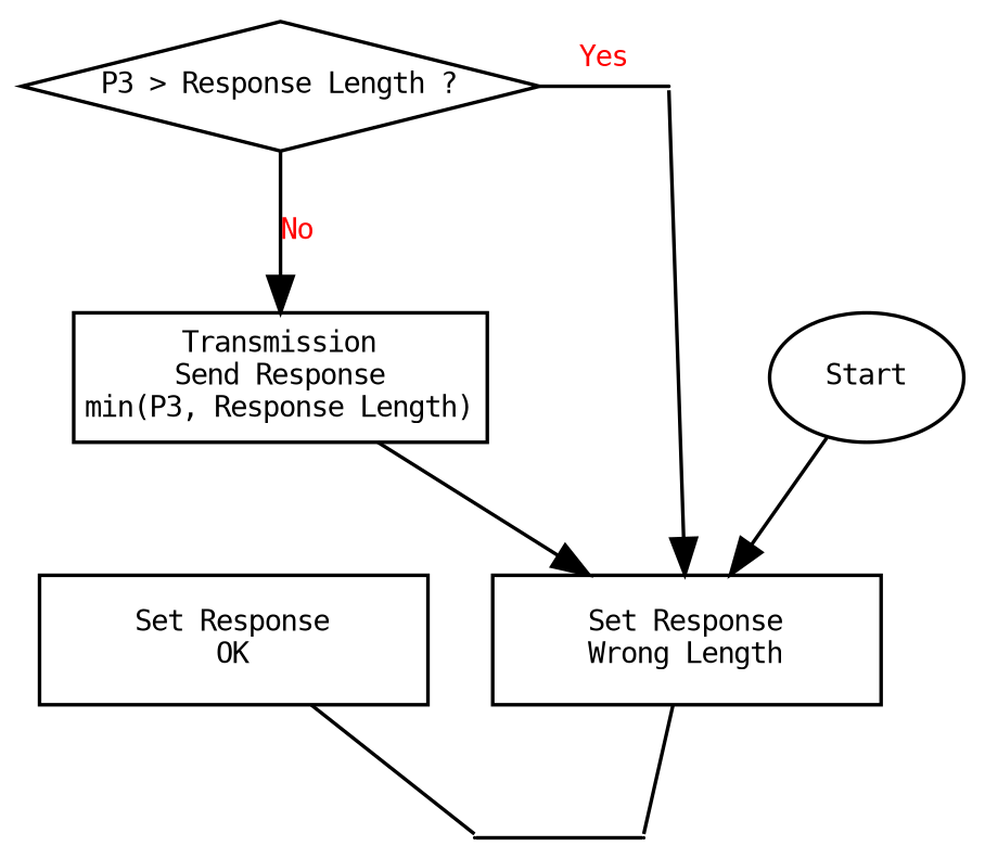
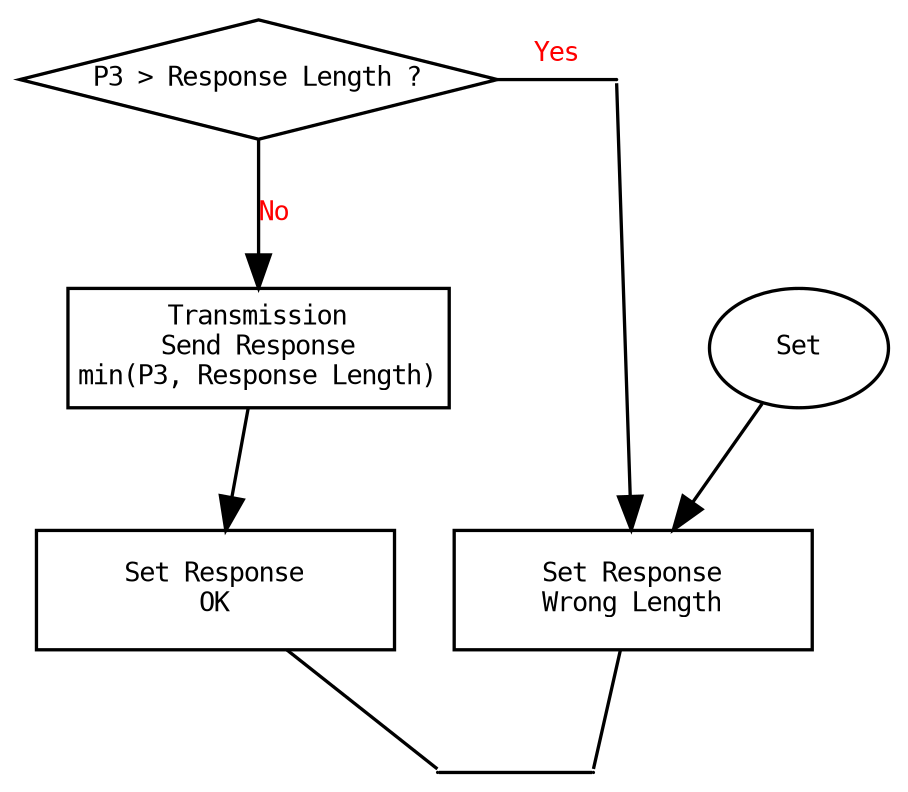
  digraph {
    fontname="DejaVu Sans Mono"
    node [fontname="DejaVu Sans Mono" fontsize=8 shape=box]
    edge [fontcolor=Red fontname="DejaVu Sans Mono" fontsize=8]
    n1 [fixedsize=true label="Set Response\nOK" width=1.5]
    n2 [fixedsize=true label="Set Response\nWrong Length" width=1.5]
    n3 [fixedsize=true label="P3 > Response Length ?" shape=diamond width=2]
    n4 [label="." shape=point width=0]
    n5 [label="." shape=point width=0]
    n6 [label="." shape=point width=0]
    n7 [fixedsize=true label="Transmission\nSend Response\nmin(P3, Response Length)" width=1.6]
-   n8 [label=Start shape=oval]
+   n8 [label=Set shape=oval]
    subgraph sub_1 {
      rank=same
      n1
      n2
    }
    subgraph sub_2 {
      rank=same
      n3
      n4
    }
    subgraph sub_3 {
      rank=same
      n5
      n6
    }
    n1 -> n5 [arrowhead=none]
    n2 -> n6 [arrowhead=none]
    n3 -> n4 [arrowhead=none label=Yes]
    n3 -> n7 [label=No]
    n4 -> n2
    n5 -> n6 [arrowtail=none dir=back]
-   n7 -> n2
+   n7 -> n1
    n8 -> n2
  }
